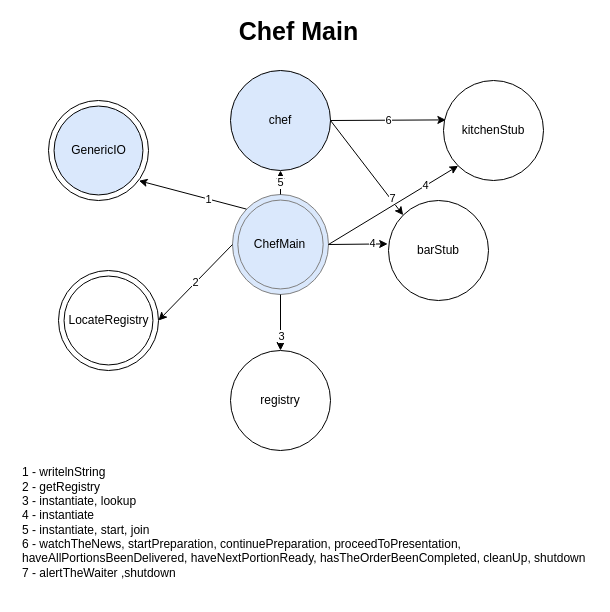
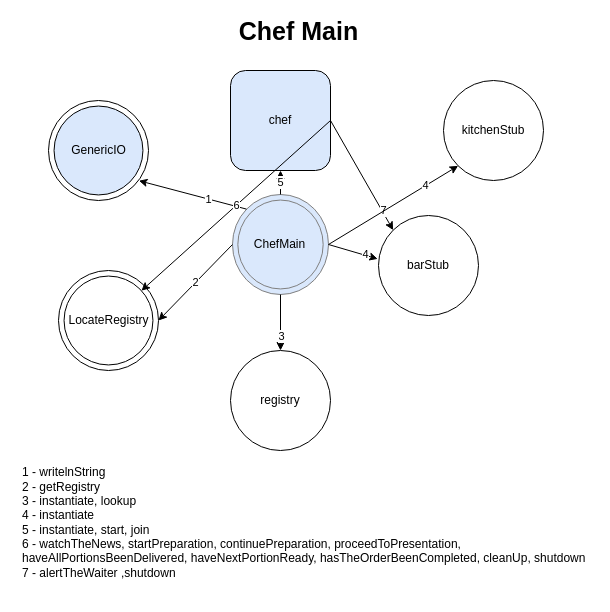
  <mxCell id="0" />
  <mxCell id="1" parent="0" />
  <mxCell id="2" value="&lt;div&gt;&lt;br&gt;&lt;/div&gt;&lt;div&gt;1 - writelnString&lt;br&gt;&lt;/div&gt;&lt;div&gt;2 - getRegistry&lt;/div&gt;&lt;div&gt;3 - instantiate, lookup&lt;br&gt;&lt;/div&gt;&lt;div&gt;4 - instantiate&lt;br&gt;&lt;/div&gt;&lt;div&gt;5 - instantiate, start, join&lt;/div&gt;6 -&amp;nbsp;watchTheNews,&amp;nbsp;startPreparation,&amp;nbsp;continuePreparation,&amp;nbsp;proceedToPresentation,&amp;nbsp;&lt;br&gt;haveAllPortionsBeenDelivered,&amp;nbsp;haveNextPortionReady,&amp;nbsp;hasTheOrderBeenCompleted,&amp;nbsp;cleanUp, shutdown&lt;br&gt;7 -&amp;nbsp;alertTheWaiter ,shutdown" style="text;html=1;strokeColor=none;fillColor=none;align=left;verticalAlign=middle;whiteSpace=wrap;rounded=0;" vertex="1" parent="1"><mxGeometry x="20" y="440" width="568" height="150" as="geometry" /></mxCell>
  <mxCell id="3" value="" style="group" vertex="1" connectable="0" parent="1"><mxGeometry x="232" y="194" width="96" height="100" as="geometry" /></mxCell>
  <mxCell id="4" value="&lt;div&gt;Main&lt;/div&gt;&lt;div&gt;Program&lt;/div&gt;" style="ellipse;whiteSpace=wrap;html=1;fillColor=#dae8fc;strokeColor=#808080;" vertex="1" parent="3"><mxGeometry width="96" height="100" as="geometry" /></mxCell>
  <mxCell id="5" value="&lt;div&gt;&lt;span style=&quot;background-color: initial;&quot;&gt;ChefMain&lt;/span&gt;&lt;/div&gt;" style="ellipse;whiteSpace=wrap;html=1;fillColor=#dae8fc;strokeColor=#808080;" vertex="1" parent="3"><mxGeometry x="5.333" y="5.556" width="85.333" height="88.889" as="geometry" /></mxCell>
  <mxCell id="6" value="&lt;b&gt;&lt;font style=&quot;font-size: 25px;&quot;&gt;Chef Main&lt;/font&gt;&lt;/b&gt;" style="text;html=1;align=center;verticalAlign=middle;resizable=0;points=[];autosize=1;strokeColor=none;fillColor=none;" vertex="1" parent="1"><mxGeometry x="233" y="20" width="130" height="20" as="geometry" /></mxCell>
  <mxCell id="7" value="" style="group" vertex="1" connectable="0" parent="1"><mxGeometry x="48" y="100" width="100" height="100" as="geometry" /></mxCell>
  <mxCell id="8" value="" style="ellipse;whiteSpace=wrap;html=1;aspect=fixed;" vertex="1" parent="7"><mxGeometry width="100" height="100" as="geometry" /></mxCell>
  <mxCell id="9" value="GenericIO" style="ellipse;whiteSpace=wrap;html=1;aspect=fixed;fillColor=#dae8fc;" vertex="1" parent="7"><mxGeometry x="5.556" y="5.556" width="88.889" height="88.889" as="geometry" /></mxCell>
  <mxCell id="10" value="" style="group" vertex="1" connectable="0" parent="1"><mxGeometry x="58" y="270" width="100" height="100" as="geometry" /></mxCell>
  <mxCell id="11" value="" style="ellipse;whiteSpace=wrap;html=1;aspect=fixed;" vertex="1" parent="10"><mxGeometry width="100" height="100" as="geometry" /></mxCell>
  <mxCell id="12" value="LocateRegistry" style="ellipse;whiteSpace=wrap;html=1;aspect=fixed;" vertex="1" parent="10"><mxGeometry x="5.556" y="5.556" width="88.889" height="88.889" as="geometry" /></mxCell>
  <mxCell id="13" value="registry" style="ellipse;whiteSpace=wrap;html=1;aspect=fixed;" vertex="1" parent="1"><mxGeometry x="230" y="350" width="100" height="100" as="geometry" /></mxCell>
- <mxCell id="14" value="barStub" style="ellipse;whiteSpace=wrap;html=1;aspect=fixed;" vertex="1" parent="1"><mxGeometry x="388" y="200" width="100" height="100" as="geometry" /></mxCell>
+ <mxCell id="14" value="barStub" style="ellipse;whiteSpace=wrap;html=1;aspect=fixed;" vertex="1" parent="1"><mxGeometry x="378" y="215" width="100" height="100" as="geometry" /></mxCell>
  <mxCell id="15" value="kitchenStub" style="ellipse;whiteSpace=wrap;html=1;aspect=fixed;" vertex="1" parent="1"><mxGeometry x="443" y="80" width="100" height="100" as="geometry" /></mxCell>
  <mxCell id="16" value="" style="endArrow=classic;html=1;rounded=0;exitX=0;exitY=0;exitDx=0;exitDy=0;entryX=0.955;entryY=0.84;entryDx=0;entryDy=0;entryPerimeter=0;" edge="1" parent="1" source="4" target="9"><mxGeometry width="50" height="50" relative="1" as="geometry"><mxPoint x="-42" y="360" as="sourcePoint" /><mxPoint x="8" y="310" as="targetPoint" /></mxGeometry></mxCell>
  <mxCell id="17" value="1" style="edgeLabel;html=1;align=center;verticalAlign=middle;resizable=0;points=[];" vertex="1" connectable="0" parent="16"><mxGeometry x="-0.286" relative="1" as="geometry"><mxPoint as="offset" /></mxGeometry></mxCell>
  <mxCell id="18" value="2" style="endArrow=classic;html=1;rounded=0;exitX=0;exitY=0.5;exitDx=0;exitDy=0;entryX=1;entryY=0.5;entryDx=0;entryDy=0;" edge="1" parent="1" source="4" target="11"><mxGeometry width="50" height="50" relative="1" as="geometry"><mxPoint x="-82" y="380" as="sourcePoint" /><mxPoint x="158" y="244" as="targetPoint" /></mxGeometry></mxCell>
  <mxCell id="19" value="" style="endArrow=classic;html=1;rounded=0;entryX=0.5;entryY=0;entryDx=0;entryDy=0;exitX=0.5;exitY=1;exitDx=0;exitDy=0;" edge="1" parent="1" source="4" target="13"><mxGeometry width="50" height="50" relative="1" as="geometry"><mxPoint x="298" y="310" as="sourcePoint" /><mxPoint x="158" y="364" as="targetPoint" /></mxGeometry></mxCell>
  <mxCell id="20" value="3" style="edgeLabel;html=1;align=center;verticalAlign=middle;resizable=0;points=[];" vertex="1" connectable="0" parent="19"><mxGeometry x="0.469" relative="1" as="geometry"><mxPoint as="offset" /></mxGeometry></mxCell>
- <mxCell id="21" value="chef" style="ellipse;whiteSpace=wrap;html=1;aspect=fixed;fillColor=#dae8fc;" vertex="1" parent="1"><mxGeometry x="230" y="70" width="100" height="100" as="geometry" /></mxCell>
+ <mxCell id="21" value="chef" style="whiteSpace=wrap;html=1;aspect=fixed;fillColor=#dae8fc;rounded=1;" vertex="1" parent="1"><mxGeometry x="230" y="70" width="100" height="100" as="geometry" /></mxCell>
  <mxCell id="22" value="5" style="endArrow=classic;html=1;rounded=0;exitX=0.5;exitY=0;exitDx=0;exitDy=0;entryX=0.5;entryY=1;entryDx=0;entryDy=0;" edge="1" parent="1" source="4" target="21"><mxGeometry width="50" height="50" relative="1" as="geometry"><mxPoint x="-52" y="410" as="sourcePoint" /><mxPoint x="-2" y="360" as="targetPoint" /></mxGeometry></mxCell>
- <mxCell id="23" value="6" style="endArrow=classic;html=1;rounded=0;exitX=1;exitY=0.5;exitDx=0;exitDy=0;entryX=0.024;entryY=0.394;entryDx=0;entryDy=0;entryPerimeter=0;" edge="1" parent="1" source="21" target="15"><mxGeometry width="50" height="50" relative="1" as="geometry"><mxPoint x="378" y="490" as="sourcePoint" /><mxPoint x="428" y="440" as="targetPoint" /></mxGeometry></mxCell>
+ <mxCell id="23" value="6" style="endArrow=classic;html=1;rounded=0;exitX=1;exitY=0.5;exitDx=0;exitDy=0;" edge="1" parent="1" source="21" target="12"><mxGeometry width="50" height="50" relative="1" as="geometry"><mxPoint x="378" y="490" as="sourcePoint" /><mxPoint x="428" y="440" as="targetPoint" /></mxGeometry></mxCell>
  <mxCell id="24" value="" style="endArrow=classic;html=1;rounded=0;exitX=1;exitY=0.5;exitDx=0;exitDy=0;entryX=0;entryY=0;entryDx=0;entryDy=0;" edge="1" parent="1" source="21" target="14"><mxGeometry width="50" height="50" relative="1" as="geometry"><mxPoint x="-102" y="240" as="sourcePoint" /><mxPoint x="-52" y="190" as="targetPoint" /></mxGeometry></mxCell>
  <mxCell id="25" value="7" style="edgeLabel;html=1;align=center;verticalAlign=middle;resizable=0;points=[];" vertex="1" connectable="0" parent="24"><mxGeometry x="0.654" y="1" relative="1" as="geometry"><mxPoint as="offset" /></mxGeometry></mxCell>
  <mxCell id="26" value="" style="endArrow=classic;html=1;rounded=0;exitX=1;exitY=0.5;exitDx=0;exitDy=0;entryX=-0.008;entryY=0.434;entryDx=0;entryDy=0;entryPerimeter=0;" edge="1" parent="1" source="4" target="14"><mxGeometry width="50" height="50" relative="1" as="geometry"><mxPoint x="98" y="450" as="sourcePoint" /><mxPoint x="148" y="400" as="targetPoint" /></mxGeometry></mxCell>
  <mxCell id="27" value="4" style="edgeLabel;html=1;align=center;verticalAlign=middle;resizable=0;points=[];" vertex="1" connectable="0" parent="26"><mxGeometry x="0.487" y="1" relative="1" as="geometry"><mxPoint as="offset" /></mxGeometry></mxCell>
  <mxCell id="28" value="" style="endArrow=classic;html=1;rounded=0;exitX=1;exitY=0.5;exitDx=0;exitDy=0;entryX=0;entryY=1;entryDx=0;entryDy=0;" edge="1" parent="1" source="4" target="15"><mxGeometry width="50" height="50" relative="1" as="geometry"><mxPoint x="348" y="264" as="sourcePoint" /><mxPoint x="407.2" y="263.4" as="targetPoint" /></mxGeometry></mxCell>
  <mxCell id="29" value="4" style="edgeLabel;html=1;align=center;verticalAlign=middle;resizable=0;points=[];" vertex="1" connectable="0" parent="28"><mxGeometry x="0.487" y="1" relative="1" as="geometry"><mxPoint as="offset" /></mxGeometry></mxCell>
